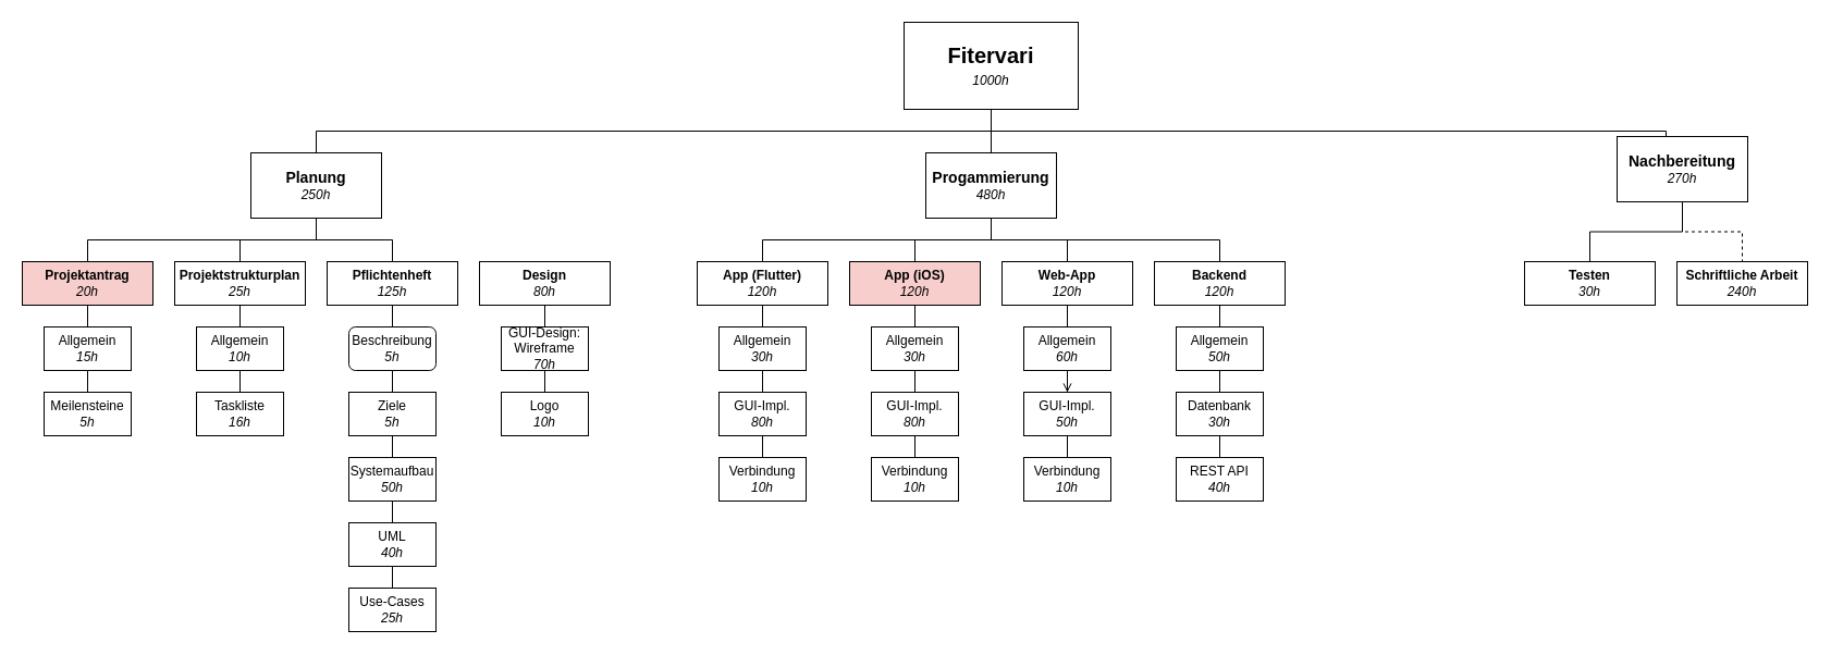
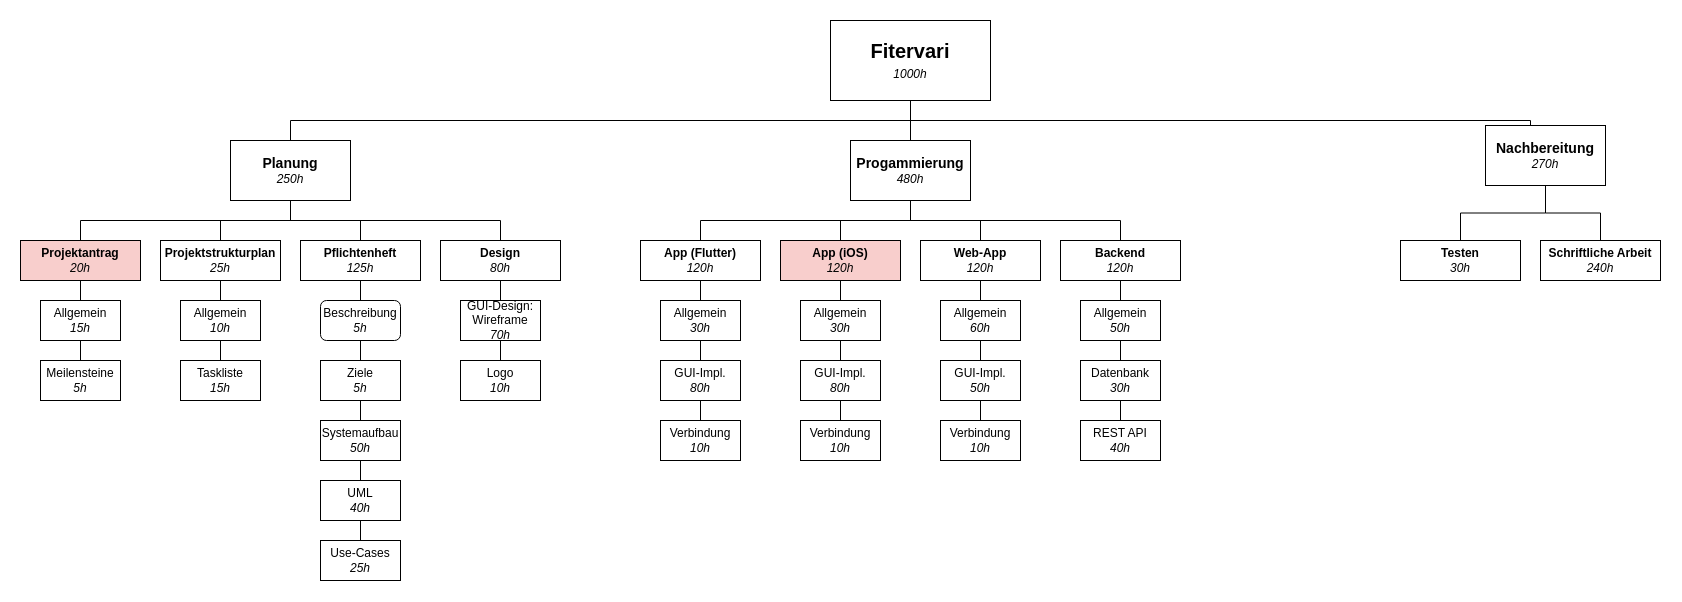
  <mxCell id="0" />
  <mxCell id="1" parent="0" />
  <mxCell id="2" style="edgeStyle=orthogonalEdgeStyle;rounded=0;orthogonalLoop=1;jettySize=auto;html=1;endArrow=none;endFill=0;" parent="1" source="5" target="15" edge="1"><mxGeometry relative="1" as="geometry" /></mxCell>
  <mxCell id="3" style="edgeStyle=orthogonalEdgeStyle;rounded=0;orthogonalLoop=1;jettySize=auto;html=1;endArrow=none;endFill=0;" parent="1" source="5" target="31" edge="1"><mxGeometry relative="1" as="geometry"><Array as="points"><mxPoint x="910" y="120" /><mxPoint x="1530" y="120" /></Array></mxGeometry></mxCell>
  <mxCell id="4" style="edgeStyle=orthogonalEdgeStyle;rounded=0;orthogonalLoop=1;jettySize=auto;html=1;endArrow=none;endFill=0;" parent="1" source="5" target="10" edge="1"><mxGeometry relative="1" as="geometry"><Array as="points"><mxPoint x="910" y="120" /><mxPoint x="290" y="120" /></Array></mxGeometry></mxCell>
  <mxCell id="5" value="&lt;span style=&quot;font-size: 20px&quot;&gt;Fitervari&lt;/span&gt;&lt;br style=&quot;font-size: 16px&quot;&gt;&lt;span style=&quot;font-weight: normal&quot;&gt;&lt;i&gt;&lt;font style=&quot;font-size: 12px&quot;&gt;1000h&lt;/font&gt;&lt;/i&gt;&lt;/span&gt;" style="rounded=0;whiteSpace=wrap;html=1;fontStyle=1;fontSize=16;" parent="1" vertex="1"><mxGeometry x="830" y="20" width="160" height="80" as="geometry" /></mxCell>
  <mxCell id="6" style="edgeStyle=orthogonalEdgeStyle;rounded=0;orthogonalLoop=1;jettySize=auto;html=1;endArrow=none;endFill=0;" parent="1" source="10" target="16" edge="1"><mxGeometry relative="1" as="geometry"><Array as="points"><mxPoint x="290" y="220" /><mxPoint x="80" y="220" /></Array></mxGeometry></mxCell>
  <mxCell id="7" style="edgeStyle=orthogonalEdgeStyle;rounded=0;orthogonalLoop=1;jettySize=auto;html=1;endArrow=none;endFill=0;" parent="1" source="10" target="18" edge="1"><mxGeometry relative="1" as="geometry" /></mxCell>
  <mxCell id="8" style="edgeStyle=orthogonalEdgeStyle;rounded=0;orthogonalLoop=1;jettySize=auto;html=1;endArrow=none;endFill=0;" parent="1" source="10" target="22" edge="1"><mxGeometry relative="1" as="geometry" /></mxCell>
+ <mxCell id="9" style="edgeStyle=orthogonalEdgeStyle;rounded=0;orthogonalLoop=1;jettySize=auto;html=1;endArrow=none;endFill=0;" parent="1" source="10" target="35" edge="1"><mxGeometry relative="1" as="geometry"><Array as="points"><mxPoint x="290" y="220" /><mxPoint x="500" y="220" /></Array></mxGeometry></mxCell>
  <mxCell id="10" value="&lt;font style=&quot;font-size: 14px&quot;&gt;Planung&lt;/font&gt;&lt;br&gt;&lt;span style=&quot;font-weight: normal&quot;&gt;&lt;i&gt;250h&lt;/i&gt;&lt;/span&gt;" style="rounded=0;whiteSpace=wrap;html=1;fontStyle=1" parent="1" vertex="1"><mxGeometry x="230" y="140" width="120" height="60" as="geometry" /></mxCell>
  <mxCell id="11" style="edgeStyle=orthogonalEdgeStyle;rounded=0;orthogonalLoop=1;jettySize=auto;html=1;endArrow=none;endFill=0;" parent="1" source="15" target="24" edge="1"><mxGeometry relative="1" as="geometry"><Array as="points"><mxPoint x="910" y="220" /><mxPoint x="700" y="220" /></Array></mxGeometry></mxCell>
  <mxCell id="12" style="edgeStyle=orthogonalEdgeStyle;rounded=0;orthogonalLoop=1;jettySize=auto;html=1;endArrow=none;endFill=0;" parent="1" source="15" target="26" edge="1"><mxGeometry relative="1" as="geometry" /></mxCell>
  <mxCell id="13" style="edgeStyle=orthogonalEdgeStyle;rounded=0;orthogonalLoop=1;jettySize=auto;html=1;endArrow=none;endFill=0;" parent="1" source="15" target="25" edge="1"><mxGeometry relative="1" as="geometry" /></mxCell>
  <mxCell id="14" style="edgeStyle=orthogonalEdgeStyle;rounded=0;orthogonalLoop=1;jettySize=auto;html=1;endArrow=none;endFill=0;" parent="1" source="15" target="36" edge="1"><mxGeometry relative="1" as="geometry"><Array as="points"><mxPoint x="910" y="220" /><mxPoint x="1120" y="220" /></Array></mxGeometry></mxCell>
  <mxCell id="15" value="&lt;font style=&quot;font-size: 14px&quot;&gt;Progammierung&lt;/font&gt;&lt;br&gt;&lt;span style=&quot;font-weight: normal&quot;&gt;&lt;i&gt;480h&lt;/i&gt;&lt;/span&gt;" style="rounded=0;whiteSpace=wrap;html=1;fontStyle=1" parent="1" vertex="1"><mxGeometry x="850" y="140" width="120" height="60" as="geometry" /></mxCell>
  <mxCell id="16" value="&lt;span&gt;Projektantrag&lt;br&gt;&lt;i style=&quot;font-weight: normal&quot;&gt;20h&lt;/i&gt;&lt;br&gt;&lt;/span&gt;" style="rounded=0;whiteSpace=wrap;html=1;fontStyle=1;fillColor=#f8cecc;" parent="1" vertex="1"><mxGeometry x="20" y="240" width="120" height="40" as="geometry" /></mxCell>
  <mxCell id="17" style="edgeStyle=orthogonalEdgeStyle;rounded=0;orthogonalLoop=1;jettySize=auto;html=1;endArrow=none;endFill=0;" parent="1" source="18" target="62" edge="1"><mxGeometry relative="1" as="geometry" /></mxCell>
  <mxCell id="18" value="&lt;span&gt;Projektstrukturplan&lt;br&gt;&lt;i style=&quot;font-weight: normal&quot;&gt;25h&lt;/i&gt;&lt;br&gt;&lt;/span&gt;" style="rounded=0;whiteSpace=wrap;html=1;fontStyle=1" parent="1" vertex="1"><mxGeometry x="160" y="240" width="120" height="40" as="geometry" /></mxCell>
  <mxCell id="19" style="edgeStyle=orthogonalEdgeStyle;rounded=0;orthogonalLoop=1;jettySize=auto;html=1;endArrow=none;endFill=0;" parent="1" source="20" target="60" edge="1"><mxGeometry relative="1" as="geometry" /></mxCell>
  <mxCell id="20" value="&lt;span&gt;Meilensteine&lt;br&gt;&lt;i&gt;5h&lt;/i&gt;&lt;br&gt;&lt;/span&gt;" style="rounded=0;whiteSpace=wrap;html=1;" parent="1" vertex="1"><mxGeometry x="40" y="360" width="80" height="40" as="geometry" /></mxCell>
  <mxCell id="21" value="" style="edgeStyle=orthogonalEdgeStyle;rounded=0;orthogonalLoop=1;jettySize=auto;html=1;endArrow=none;endFill=0;" parent="1" source="22" target="34" edge="1"><mxGeometry relative="1" as="geometry" /></mxCell>
  <mxCell id="22" value="&lt;span&gt;Pflichtenheft&lt;br&gt;&lt;i style=&quot;font-weight: normal&quot;&gt;125h&lt;/i&gt;&lt;br&gt;&lt;/span&gt;" style="rounded=0;whiteSpace=wrap;html=1;fontStyle=1" parent="1" vertex="1"><mxGeometry x="300" y="240" width="120" height="40" as="geometry" /></mxCell>
  <mxCell id="23" style="edgeStyle=orthogonalEdgeStyle;rounded=0;orthogonalLoop=1;jettySize=auto;html=1;endArrow=none;endFill=0;" parent="1" source="24" target="64" edge="1"><mxGeometry relative="1" as="geometry" /></mxCell>
  <mxCell id="24" value="App (Flutter)&lt;br&gt;&lt;span style=&quot;font-weight: normal&quot;&gt;&lt;i&gt;120h&lt;/i&gt;&lt;/span&gt;" style="rounded=0;whiteSpace=wrap;html=1;fontStyle=1" parent="1" vertex="1"><mxGeometry x="640" y="240" width="120" height="40" as="geometry" /></mxCell>
  <mxCell id="25" value="Web-App&lt;br&gt;&lt;span style=&quot;font-weight: normal&quot;&gt;&lt;i&gt;120h&lt;/i&gt;&lt;/span&gt;" style="rounded=0;whiteSpace=wrap;html=1;fontStyle=1" parent="1" vertex="1"><mxGeometry x="920" y="240" width="120" height="40" as="geometry" /></mxCell>
  <mxCell id="26" value="App (iOS)&lt;br&gt;&lt;span style=&quot;font-weight: normal&quot;&gt;&lt;i&gt;120h&lt;/i&gt;&lt;/span&gt;" style="rounded=0;whiteSpace=wrap;html=1;fontStyle=1;fillColor=#f8cecc;" parent="1" vertex="1"><mxGeometry x="780" y="240" width="120" height="40" as="geometry" /></mxCell>
  <mxCell id="27" value="" style="edgeStyle=orthogonalEdgeStyle;rounded=0;orthogonalLoop=1;jettySize=auto;html=1;endArrow=none;endFill=0;" parent="1" source="28" target="42" edge="1"><mxGeometry relative="1" as="geometry" /></mxCell>
  <mxCell id="28" value="UML&lt;br&gt;&lt;i&gt;40h&lt;/i&gt;" style="rounded=0;whiteSpace=wrap;html=1;" parent="1" vertex="1"><mxGeometry x="320" y="480" width="80" height="40" as="geometry" /></mxCell>
- <mxCell id="29" style="edgeStyle=orthogonalEdgeStyle;rounded=0;orthogonalLoop=1;jettySize=auto;html=1;endArrow=none;endFill=0;dashed=1;" parent="1" source="31" target="43" edge="1"><mxGeometry relative="1" as="geometry" /></mxCell>
+ <mxCell id="29" style="edgeStyle=orthogonalEdgeStyle;rounded=0;orthogonalLoop=1;jettySize=auto;html=1;endArrow=none;endFill=0;" parent="1" source="31" target="43" edge="1"><mxGeometry relative="1" as="geometry" /></mxCell>
  <mxCell id="30" style="edgeStyle=orthogonalEdgeStyle;rounded=0;orthogonalLoop=1;jettySize=auto;html=1;endArrow=none;endFill=0;" parent="1" source="31" target="74" edge="1"><mxGeometry relative="1" as="geometry" /></mxCell>
  <mxCell id="31" value="&lt;font&gt;&lt;span style=&quot;font-size: 14px&quot;&gt;Nachbereitung&lt;/span&gt;&lt;br&gt;&lt;span style=&quot;font-weight: normal&quot;&gt;&lt;i&gt;&lt;font style=&quot;font-size: 12px&quot;&gt;270h&lt;/font&gt;&lt;/i&gt;&lt;/span&gt;&lt;br&gt;&lt;/font&gt;" style="rounded=0;whiteSpace=wrap;html=1;fontStyle=1" parent="1" vertex="1"><mxGeometry x="1485" y="125" width="120" height="60" as="geometry" /></mxCell>
- <mxCell id="32" value="&lt;span&gt;Taskliste&lt;br&gt;&lt;i&gt;16h&lt;/i&gt;&lt;br&gt;&lt;/span&gt;" style="rounded=0;whiteSpace=wrap;html=1;" parent="1" vertex="1"><mxGeometry x="180" y="360" width="80" height="40" as="geometry" /></mxCell>
+ <mxCell id="32" value="&lt;span&gt;Taskliste&lt;br&gt;&lt;i&gt;15h&lt;/i&gt;&lt;br&gt;&lt;/span&gt;" style="rounded=0;whiteSpace=wrap;html=1;" parent="1" vertex="1"><mxGeometry x="180" y="360" width="80" height="40" as="geometry" /></mxCell>
  <mxCell id="33" style="edgeStyle=orthogonalEdgeStyle;rounded=0;orthogonalLoop=1;jettySize=auto;html=1;endArrow=none;endFill=0;" parent="1" source="34" target="41" edge="1"><mxGeometry relative="1" as="geometry" /></mxCell>
  <mxCell id="34" value="Beschreibung&lt;br&gt;&lt;i&gt;5h&lt;/i&gt;" style="whiteSpace=wrap;html=1;rounded=1;" parent="1" vertex="1"><mxGeometry x="320" y="300" width="80" height="40" as="geometry" /></mxCell>
  <mxCell id="35" value="&lt;span&gt;Design&lt;br&gt;&lt;i style=&quot;font-weight: normal&quot;&gt;80h&lt;/i&gt;&lt;br&gt;&lt;/span&gt;" style="rounded=0;whiteSpace=wrap;html=1;fontStyle=1" parent="1" vertex="1"><mxGeometry x="440" y="240" width="120" height="40" as="geometry" /></mxCell>
  <mxCell id="36" value="Backend&lt;br&gt;&lt;span style=&quot;font-weight: normal&quot;&gt;&lt;i&gt;120h&lt;/i&gt;&lt;/span&gt;" style="rounded=0;whiteSpace=wrap;html=1;fontStyle=1" parent="1" vertex="1"><mxGeometry x="1060" y="240" width="120" height="40" as="geometry" /></mxCell>
  <mxCell id="37" style="edgeStyle=orthogonalEdgeStyle;rounded=0;orthogonalLoop=1;jettySize=auto;html=1;endArrow=none;endFill=0;" parent="1" source="35" target="39" edge="1"><mxGeometry relative="1" as="geometry"><mxPoint x="500" y="340" as="sourcePoint" /></mxGeometry></mxCell>
  <mxCell id="38" value="" style="edgeStyle=orthogonalEdgeStyle;rounded=0;orthogonalLoop=1;jettySize=auto;html=1;endArrow=none;endFill=0;" parent="1" source="39" target="44" edge="1"><mxGeometry relative="1" as="geometry" /></mxCell>
  <mxCell id="39" value="&lt;span&gt;GUI-Design: Wireframe&lt;br&gt;&lt;i&gt;70h&lt;/i&gt;&lt;br&gt;&lt;/span&gt;" style="rounded=0;whiteSpace=wrap;html=1;" parent="1" vertex="1"><mxGeometry x="460" y="300" width="80" height="40" as="geometry" /></mxCell>
  <mxCell id="40" style="edgeStyle=orthogonalEdgeStyle;rounded=0;orthogonalLoop=1;jettySize=auto;html=1;endArrow=none;endFill=0;" parent="1" source="41" target="58" edge="1"><mxGeometry relative="1" as="geometry" /></mxCell>
  <mxCell id="41" value="Ziele&lt;br&gt;&lt;i&gt;5h&lt;/i&gt;" style="rounded=0;whiteSpace=wrap;html=1;" parent="1" vertex="1"><mxGeometry x="320" y="360" width="80" height="40" as="geometry" /></mxCell>
  <mxCell id="42" value="Use-Cases&lt;br&gt;&lt;i&gt;25h&lt;/i&gt;" style="rounded=0;whiteSpace=wrap;html=1;" parent="1" vertex="1"><mxGeometry x="320" y="540" width="80" height="40" as="geometry" /></mxCell>
  <mxCell id="43" value="Schriftliche Arbeit&lt;br&gt;&lt;span style=&quot;font-weight: normal&quot;&gt;&lt;i&gt;240h&lt;/i&gt;&lt;/span&gt;" style="rounded=0;whiteSpace=wrap;html=1;fontStyle=1" parent="1" vertex="1"><mxGeometry x="1540" y="240" width="120" height="40" as="geometry" /></mxCell>
  <mxCell id="44" value="&lt;span&gt;Logo&lt;br&gt;&lt;i&gt;10h&lt;/i&gt;&lt;br&gt;&lt;/span&gt;" style="rounded=0;whiteSpace=wrap;html=1;" parent="1" vertex="1"><mxGeometry x="460" y="360" width="80" height="40" as="geometry" /></mxCell>
  <mxCell id="45" style="edgeStyle=orthogonalEdgeStyle;rounded=0;orthogonalLoop=1;jettySize=auto;html=1;endArrow=none;endFill=0;" parent="1" source="46" target="47" edge="1"><mxGeometry relative="1" as="geometry" /></mxCell>
  <mxCell id="46" value="GUI-Impl.&lt;br&gt;&lt;i&gt;80h&lt;/i&gt;" style="rounded=0;whiteSpace=wrap;html=1;" parent="1" vertex="1"><mxGeometry x="660" y="360" width="80" height="40" as="geometry" /></mxCell>
  <mxCell id="47" value="Verbindung&lt;br&gt;&lt;i&gt;10h&lt;/i&gt;" style="rounded=0;whiteSpace=wrap;html=1;" parent="1" vertex="1"><mxGeometry x="660" y="420" width="80" height="40" as="geometry" /></mxCell>
  <mxCell id="48" style="edgeStyle=orthogonalEdgeStyle;rounded=0;orthogonalLoop=1;jettySize=auto;html=1;endArrow=none;endFill=0;" parent="1" source="49" target="50" edge="1"><mxGeometry relative="1" as="geometry" /></mxCell>
  <mxCell id="49" value="GUI-Impl.&lt;br&gt;&lt;i&gt;80h&lt;/i&gt;" style="rounded=0;whiteSpace=wrap;html=1;" parent="1" vertex="1"><mxGeometry x="800" y="360" width="80" height="40" as="geometry" /></mxCell>
  <mxCell id="50" value="Verbindung&lt;br&gt;&lt;i&gt;10h&lt;/i&gt;" style="rounded=0;whiteSpace=wrap;html=1;" parent="1" vertex="1"><mxGeometry x="800" y="420" width="80" height="40" as="geometry" /></mxCell>
  <mxCell id="51" style="edgeStyle=orthogonalEdgeStyle;rounded=0;orthogonalLoop=1;jettySize=auto;html=1;endArrow=none;endFill=0;" parent="1" source="52" target="53" edge="1"><mxGeometry relative="1" as="geometry" /></mxCell>
  <mxCell id="52" value="GUI-Impl.&lt;br&gt;&lt;i&gt;50h&lt;/i&gt;" style="rounded=0;whiteSpace=wrap;html=1;" parent="1" vertex="1"><mxGeometry x="940" y="360" width="80" height="40" as="geometry" /></mxCell>
  <mxCell id="53" value="Verbindung&lt;br&gt;&lt;i&gt;10h&lt;/i&gt;" style="rounded=0;whiteSpace=wrap;html=1;" parent="1" vertex="1"><mxGeometry x="940" y="420" width="80" height="40" as="geometry" /></mxCell>
  <mxCell id="54" style="edgeStyle=orthogonalEdgeStyle;rounded=0;orthogonalLoop=1;jettySize=auto;html=1;endArrow=none;endFill=0;" parent="1" source="55" target="56" edge="1"><mxGeometry relative="1" as="geometry" /></mxCell>
  <mxCell id="55" value="Datenbank&lt;br&gt;&lt;i&gt;30h&lt;/i&gt;" style="rounded=0;whiteSpace=wrap;html=1;" parent="1" vertex="1"><mxGeometry x="1080" y="360" width="80" height="40" as="geometry" /></mxCell>
  <mxCell id="56" value="REST API&lt;br&gt;&lt;i&gt;40h&lt;/i&gt;" style="rounded=0;whiteSpace=wrap;html=1;" parent="1" vertex="1"><mxGeometry x="1080" y="420" width="80" height="40" as="geometry" /></mxCell>
  <mxCell id="57" style="edgeStyle=orthogonalEdgeStyle;rounded=0;orthogonalLoop=1;jettySize=auto;html=1;endArrow=none;endFill=0;" parent="1" source="58" target="28" edge="1"><mxGeometry relative="1" as="geometry" /></mxCell>
  <mxCell id="58" value="Systemaufbau&lt;br&gt;&lt;i&gt;50h&lt;/i&gt;" style="rounded=0;whiteSpace=wrap;html=1;" parent="1" vertex="1"><mxGeometry x="320" y="420" width="80" height="40" as="geometry" /></mxCell>
  <mxCell id="59" style="edgeStyle=orthogonalEdgeStyle;rounded=0;orthogonalLoop=1;jettySize=auto;html=1;endArrow=none;endFill=0;" parent="1" source="60" target="16" edge="1"><mxGeometry relative="1" as="geometry" /></mxCell>
  <mxCell id="60" value="&lt;span&gt;Allgemein&lt;br&gt;&lt;i&gt;15h&lt;/i&gt;&lt;br&gt;&lt;/span&gt;" style="rounded=0;whiteSpace=wrap;html=1;" parent="1" vertex="1"><mxGeometry x="40" y="300" width="80" height="40" as="geometry" /></mxCell>
  <mxCell id="61" style="edgeStyle=orthogonalEdgeStyle;rounded=0;orthogonalLoop=1;jettySize=auto;html=1;endArrow=none;endFill=0;" parent="1" source="62" target="32" edge="1"><mxGeometry relative="1" as="geometry" /></mxCell>
  <mxCell id="62" value="&lt;span&gt;Allgemein&lt;br&gt;&lt;i&gt;10h&lt;/i&gt;&lt;br&gt;&lt;/span&gt;" style="rounded=0;whiteSpace=wrap;html=1;" parent="1" vertex="1"><mxGeometry x="180" y="300" width="80" height="40" as="geometry" /></mxCell>
  <mxCell id="63" style="edgeStyle=orthogonalEdgeStyle;rounded=0;orthogonalLoop=1;jettySize=auto;html=1;endArrow=none;endFill=0;" parent="1" source="64" target="46" edge="1"><mxGeometry relative="1" as="geometry" /></mxCell>
  <mxCell id="64" value="&lt;span&gt;Allgemein&lt;br&gt;&lt;i&gt;30h&lt;/i&gt;&lt;br&gt;&lt;/span&gt;" style="rounded=0;whiteSpace=wrap;html=1;" parent="1" vertex="1"><mxGeometry x="660" y="300" width="80" height="40" as="geometry" /></mxCell>
  <mxCell id="65" style="edgeStyle=orthogonalEdgeStyle;rounded=0;orthogonalLoop=1;jettySize=auto;html=1;endArrow=none;endFill=0;" parent="1" source="67" target="26" edge="1"><mxGeometry relative="1" as="geometry" /></mxCell>
  <mxCell id="66" style="edgeStyle=orthogonalEdgeStyle;rounded=0;orthogonalLoop=1;jettySize=auto;html=1;endArrow=none;endFill=0;" parent="1" source="67" target="49" edge="1"><mxGeometry relative="1" as="geometry" /></mxCell>
  <mxCell id="67" value="&lt;span&gt;Allgemein&lt;br&gt;&lt;i&gt;30h&lt;/i&gt;&lt;br&gt;&lt;/span&gt;" style="rounded=0;whiteSpace=wrap;html=1;" parent="1" vertex="1"><mxGeometry x="800" y="300" width="80" height="40" as="geometry" /></mxCell>
  <mxCell id="68" style="edgeStyle=orthogonalEdgeStyle;rounded=0;orthogonalLoop=1;jettySize=auto;html=1;entryX=0.5;entryY=1;entryDx=0;entryDy=0;endArrow=none;endFill=0;" parent="1" source="70" target="25" edge="1"><mxGeometry relative="1" as="geometry" /></mxCell>
- <mxCell id="69" style="edgeStyle=orthogonalEdgeStyle;rounded=0;orthogonalLoop=1;jettySize=auto;html=1;endArrow=open;endFill=0;" parent="1" source="70" target="52" edge="1"><mxGeometry relative="1" as="geometry" /></mxCell>
+ <mxCell id="69" style="edgeStyle=orthogonalEdgeStyle;rounded=0;orthogonalLoop=1;jettySize=auto;html=1;endArrow=none;endFill=0;" parent="1" source="70" target="52" edge="1"><mxGeometry relative="1" as="geometry" /></mxCell>
  <mxCell id="70" value="&lt;span&gt;Allgemein&lt;br&gt;&lt;i&gt;60h&lt;/i&gt;&lt;br&gt;&lt;/span&gt;" style="rounded=0;whiteSpace=wrap;html=1;" parent="1" vertex="1"><mxGeometry x="940" y="300" width="80" height="40" as="geometry" /></mxCell>
  <mxCell id="71" style="edgeStyle=orthogonalEdgeStyle;rounded=0;orthogonalLoop=1;jettySize=auto;html=1;endArrow=none;endFill=0;" parent="1" source="73" target="36" edge="1"><mxGeometry relative="1" as="geometry" /></mxCell>
  <mxCell id="72" style="edgeStyle=orthogonalEdgeStyle;rounded=0;orthogonalLoop=1;jettySize=auto;html=1;endArrow=none;endFill=0;" parent="1" source="73" target="55" edge="1"><mxGeometry relative="1" as="geometry" /></mxCell>
  <mxCell id="73" value="&lt;span&gt;Allgemein&lt;br&gt;&lt;i&gt;50h&lt;/i&gt;&lt;br&gt;&lt;/span&gt;" style="rounded=0;whiteSpace=wrap;html=1;" parent="1" vertex="1"><mxGeometry x="1080" y="300" width="80" height="40" as="geometry" /></mxCell>
  <mxCell id="74" value="Testen&lt;br&gt;&lt;span style=&quot;font-weight: normal&quot;&gt;&lt;i&gt;30h&lt;/i&gt;&lt;/span&gt;" style="rounded=0;whiteSpace=wrap;html=1;fontStyle=1" parent="1" vertex="1"><mxGeometry x="1400" y="240" width="120" height="40" as="geometry" /></mxCell>
